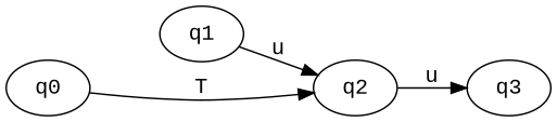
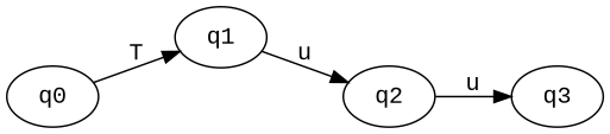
  digraph {
    fontname="Liberation Mono"
    rankdir=LR
    node [fontname="Liberation Mono"]
    edge [fontname="Liberation Mono"]
    q0
    q1
    q2
    q3
-   q0 -> q2 [label=T]
+   q0 -> q1 [label=T]
    q1 -> q2 [label=u]
    q2 -> q3 [label=u]
  }
